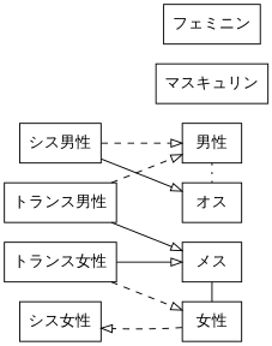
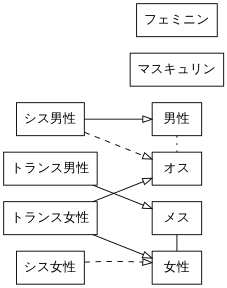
  digraph {
    fontname="Yu Gothic"
    rankdir=RL
    node [fontname="Yu Gothic" shape=box]
    edge [arrowhead=onormal fontname="Yu Gothic" style=dashed]
    "男性"
    "女性"
    "オス"
    "メス"
    "マスキュリン"
    "フェミニン"
    "シス男性"
    "トランス男性"
    "トランス女性"
    "シス女性"
    subgraph sub_1 {
      rank=same
      "男性"
      "女性"
      "オス"
      "メス"
      "マスキュリン"
      "フェミニン"
    }
    subgraph sub_2 {
      rank=same
      "シス男性"
      "トランス男性"
      "トランス女性"
      "シス女性"
    }
    "男性" -> "オス" [arrowhead=none style=dotted]
    "メス" -> "女性" [arrowhead=none style=solid]
-   "シス男性" -> "男性"
-   "シス男性" -> "オス" [style=""]
-   "トランス男性" -> "男性"
+   "シス男性" -> "男性" [style=solid]
+   "シス男性" -> "オス"
    "トランス男性" -> "メス" [style=""]
-   "トランス女性" -> "女性"
-   "トランス女性" -> "メス" [style=""]
-   "女性" -> "シス女性"
+   "トランス女性" -> "女性" [style=solid]
+   "トランス女性" -> "オス" [style=""]
+   "シス女性" -> "女性"
  }
